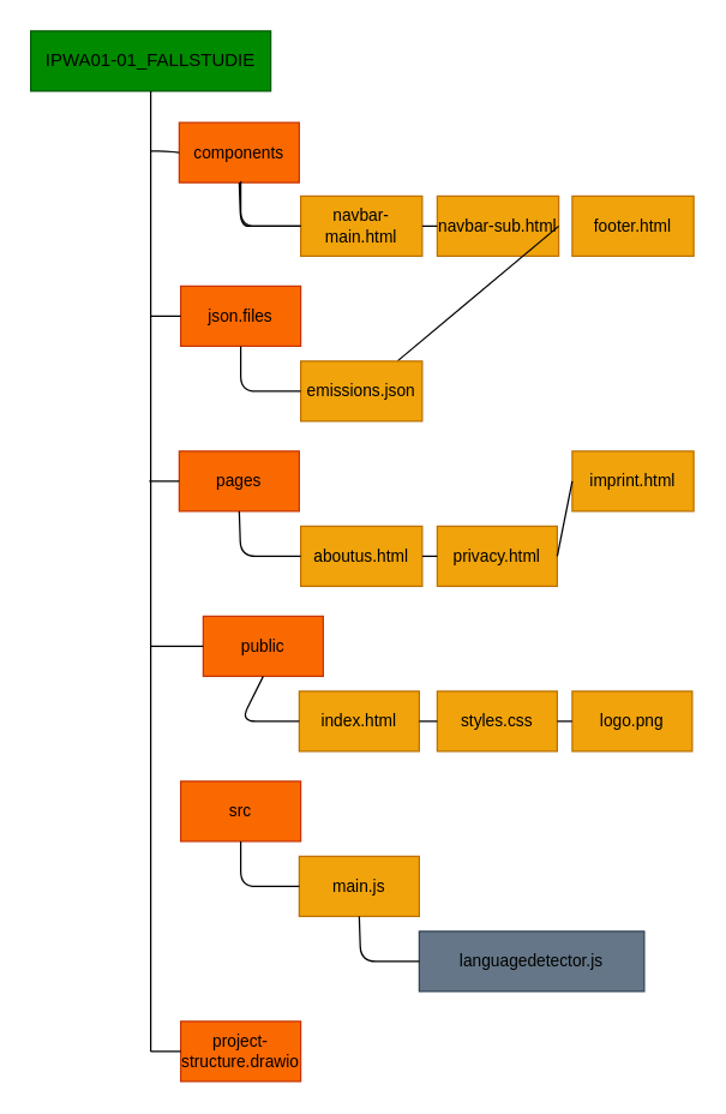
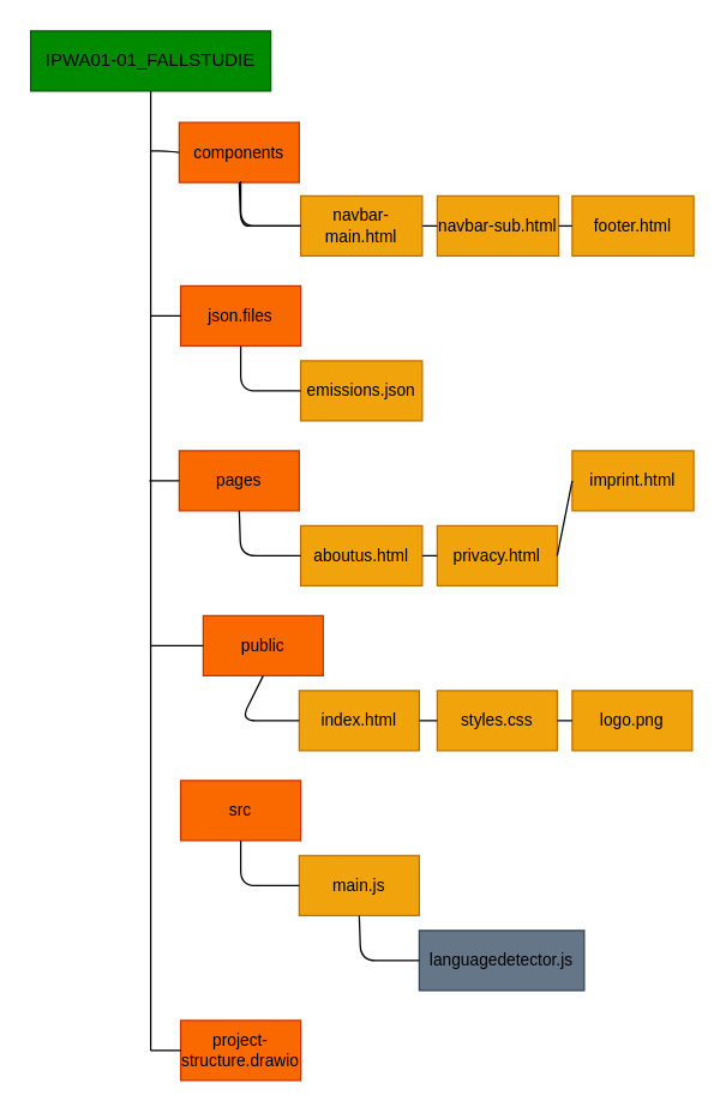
  <mxCell id="0" />
  <mxCell id="1" parent="0" />
  <mxCell id="2" value="&lt;font color=&quot;#000000&quot;&gt;IPWA01-01_FALLSTUDIE&lt;/font&gt;" style="rounded=0;whiteSpace=wrap;html=1;fillColor=#008a00;fontColor=#ffffff;strokeColor=#005700;" parent="1" vertex="1"><mxGeometry x="20" y="20" width="160" height="40" as="geometry" /></mxCell>
  <mxCell id="3" value="main.js" style="rounded=0;whiteSpace=wrap;html=1;fillColor=#f0a30a;fontColor=#000000;strokeColor=#BD7000;fontSize=11;" parent="1" vertex="1"><mxGeometry x="199" y="570" width="80" height="40" as="geometry" /></mxCell>
- <mxCell id="4" value="languagedetector.js" style="rounded=0;whiteSpace=wrap;html=1;fillColor=#647687;strokeColor=#314354;fontSize=11;fontColor=#000000;" parent="1" vertex="1"><mxGeometry x="279" y="620" width="150" height="40" as="geometry" /></mxCell>
+ <mxCell id="4" value="languagedetector.js" style="rounded=0;whiteSpace=wrap;html=1;fillColor=#647687;strokeColor=#314354;fontSize=11;fontColor=#000000;" parent="1" vertex="1"><mxGeometry x="279" y="620" width="110" height="40" as="geometry" /></mxCell>
  <mxCell id="5" value="" style="endArrow=none;html=1;entryX=0.5;entryY=1;entryDx=0;entryDy=0;strokeColor=#000000;" parent="1" target="2" edge="1"><mxGeometry width="50" height="50" relative="1" as="geometry"><mxPoint x="100" y="700" as="sourcePoint" /><mxPoint x="90" y="70" as="targetPoint" /><Array as="points"><mxPoint x="100" y="690" /><mxPoint x="100" y="700" /></Array></mxGeometry></mxCell>
  <mxCell id="6" value="src" style="rounded=0;whiteSpace=wrap;html=1;fillColor=#fa6800;fontColor=#000000;strokeColor=#C73500;fontSize=11;" parent="1" vertex="1"><mxGeometry x="120" y="520" width="80" height="40" as="geometry" /></mxCell>
  <mxCell id="7" value="components" style="rounded=0;whiteSpace=wrap;html=1;fillColor=#fa6800;fontColor=#000000;strokeColor=#C73500;fontSize=11;" parent="1" vertex="1"><mxGeometry x="119" y="81" width="80" height="40" as="geometry" /></mxCell>
  <mxCell id="8" value="navbar-main.html" style="rounded=0;whiteSpace=wrap;html=1;fillColor=#f0a30a;fontColor=#000000;strokeColor=#BD7000;fontSize=11;" parent="1" vertex="1"><mxGeometry x="200" y="130" width="81" height="40" as="geometry" /></mxCell>
  <mxCell id="9" value="navbar-sub.html" style="rounded=0;whiteSpace=wrap;html=1;fillColor=#f0a30a;fontColor=#000000;strokeColor=#BD7000;fontSize=11;" parent="1" vertex="1"><mxGeometry x="291" y="130" width="81" height="40" as="geometry" /></mxCell>
  <mxCell id="10" value="footer.html" style="rounded=0;whiteSpace=wrap;html=1;fillColor=#f0a30a;fontColor=#000000;strokeColor=#BD7000;fontSize=11;" parent="1" vertex="1"><mxGeometry x="381" y="130" width="81" height="40" as="geometry" /></mxCell>
  <mxCell id="11" value="" style="endArrow=none;html=1;fontColor=#000000;entryX=0;entryY=0.5;entryDx=0;entryDy=0;exitX=1;exitY=0.5;exitDx=0;exitDy=0;strokeColor=#000000;" parent="1" source="8" target="9" edge="1"><mxGeometry width="50" height="50" relative="1" as="geometry"><mxPoint x="140" y="200" as="sourcePoint" /><mxPoint x="70" y="170" as="targetPoint" /></mxGeometry></mxCell>
- <mxCell id="12" value="" style="endArrow=none;html=1;fontColor=#000000;exitX=1;exitY=0.5;exitDx=0;exitDy=0;strokeColor=#000000;" parent="1" source="9" target="29" edge="1"><mxGeometry width="50" height="50" relative="1" as="geometry"><mxPoint x="140" y="250" as="sourcePoint" /><mxPoint x="50" y="200" as="targetPoint" /></mxGeometry></mxCell>
+ <mxCell id="12" value="" style="endArrow=none;html=1;fontColor=#000000;entryX=0;entryY=0.5;entryDx=0;entryDy=0;exitX=1;exitY=0.5;exitDx=0;exitDy=0;strokeColor=#000000;" parent="1" source="9" target="10" edge="1"><mxGeometry width="50" height="50" relative="1" as="geometry"><mxPoint x="140" y="250" as="sourcePoint" /><mxPoint x="50" y="200" as="targetPoint" /></mxGeometry></mxCell>
  <mxCell id="13" value="index.html" style="rounded=0;whiteSpace=wrap;html=1;fillColor=#f0a30a;fontColor=#000000;strokeColor=#BD7000;strokeWidth=1;fontSize=11;" parent="1" vertex="1"><mxGeometry x="199" y="460" width="80" height="40" as="geometry" /></mxCell>
  <mxCell id="14" value="styles.css" style="rounded=0;whiteSpace=wrap;html=1;fillColor=#f0a30a;fontColor=#000000;strokeColor=#BD7000;fontSize=11;" parent="1" vertex="1"><mxGeometry x="291" y="460" width="80" height="40" as="geometry" /></mxCell>
  <mxCell id="15" value="logo.png" style="rounded=0;whiteSpace=wrap;html=1;fillColor=#f0a30a;fontColor=#000000;strokeColor=#BD7000;fontSize=11;" parent="1" vertex="1"><mxGeometry x="381" y="460" width="80" height="40" as="geometry" /></mxCell>
  <mxCell id="16" value="public" style="rounded=0;whiteSpace=wrap;html=1;fillColor=#fa6800;fontColor=#000000;strokeColor=#C73500;strokeWidth=1;fontSize=11;" parent="1" vertex="1"><mxGeometry x="135" y="410" width="80" height="40" as="geometry" /></mxCell>
  <mxCell id="17" value="" style="endArrow=none;html=1;fontSize=11;fontColor=#000000;entryX=0;entryY=0.5;entryDx=0;entryDy=0;" parent="1" target="16" edge="1"><mxGeometry width="50" height="50" relative="1" as="geometry"><mxPoint x="100" y="430" as="sourcePoint" /><mxPoint x="170" y="520" as="targetPoint" /></mxGeometry></mxCell>
  <mxCell id="18" value="" style="endArrow=none;html=1;fontSize=11;fontColor=#000000;entryX=0;entryY=0.5;entryDx=0;entryDy=0;exitX=1;exitY=0.5;exitDx=0;exitDy=0;strokeColor=#000000;" parent="1" source="13" target="14" edge="1"><mxGeometry width="50" height="50" relative="1" as="geometry"><mxPoint x="160" y="520" as="sourcePoint" /><mxPoint x="140" y="520" as="targetPoint" /></mxGeometry></mxCell>
  <mxCell id="19" value="" style="endArrow=none;html=1;fontSize=11;fontColor=#000000;entryX=0;entryY=0.5;entryDx=0;entryDy=0;exitX=1;exitY=0.5;exitDx=0;exitDy=0;strokeColor=#000000;" parent="1" source="14" target="15" edge="1"><mxGeometry width="50" height="50" relative="1" as="geometry"><mxPoint x="160" y="570" as="sourcePoint" /><mxPoint x="90" y="560" as="targetPoint" /></mxGeometry></mxCell>
  <mxCell id="20" value="imprint.html" style="rounded=0;whiteSpace=wrap;html=1;fillColor=#f0a30a;fontColor=#000000;strokeColor=#BD7000;fontSize=11;" parent="1" vertex="1"><mxGeometry x="381" y="300" width="81" height="40" as="geometry" /></mxCell>
  <mxCell id="21" value="privacy.html" style="rounded=0;whiteSpace=wrap;html=1;fillColor=#f0a30a;fontColor=#000000;strokeColor=#BD7000;fontSize=11;" parent="1" vertex="1"><mxGeometry x="291" y="350" width="80" height="40" as="geometry" /></mxCell>
  <mxCell id="22" value="aboutus.html" style="rounded=0;whiteSpace=wrap;html=1;fillColor=#f0a30a;fontColor=#000000;strokeColor=#BD7000;fontSize=11;" parent="1" vertex="1"><mxGeometry x="200" y="350" width="81" height="40" as="geometry" /></mxCell>
  <mxCell id="23" value="pages" style="rounded=0;whiteSpace=wrap;html=1;fillColor=#fa6800;fontColor=#000000;strokeColor=#C73500;strokeWidth=1;fontSize=11;" parent="1" vertex="1"><mxGeometry x="119" y="300" width="80" height="40" as="geometry" /></mxCell>
  <mxCell id="24" value="" style="endArrow=none;html=1;fontSize=11;exitX=0;exitY=0.5;exitDx=0;exitDy=0;strokeColor=#000000;" parent="1" source="23" edge="1"><mxGeometry width="50" height="50" relative="1" as="geometry"><mxPoint x="139" y="460" as="sourcePoint" /><mxPoint x="99" y="320" as="targetPoint" /></mxGeometry></mxCell>
  <mxCell id="25" value="" style="endArrow=none;html=1;fontSize=11;entryX=0;entryY=0.5;entryDx=0;entryDy=0;exitX=0.5;exitY=1;exitDx=0;exitDy=0;strokeColor=#000000;" parent="1" source="23" target="22" edge="1"><mxGeometry width="50" height="50" relative="1" as="geometry"><mxPoint x="160" y="370" as="sourcePoint" /><mxPoint x="218" y="358" as="targetPoint" /><Array as="points"><mxPoint x="160" y="370" /></Array></mxGeometry></mxCell>
  <mxCell id="26" value="" style="endArrow=none;html=1;fontSize=11;entryX=0;entryY=0.5;entryDx=0;entryDy=0;exitX=1;exitY=0.5;exitDx=0;exitDy=0;strokeColor=#000000;" parent="1" source="22" target="21" edge="1"><mxGeometry width="50" height="50" relative="1" as="geometry"><mxPoint x="160" y="409" as="sourcePoint" /><mxPoint x="149" y="460" as="targetPoint" /></mxGeometry></mxCell>
  <mxCell id="27" value="" style="endArrow=none;html=1;fontSize=11;entryX=0;entryY=0.5;entryDx=0;entryDy=0;exitX=1;exitY=0.5;exitDx=0;exitDy=0;strokeColor=#000000;" parent="1" source="21" target="20" edge="1"><mxGeometry width="50" height="50" relative="1" as="geometry"><mxPoint x="159" y="459" as="sourcePoint" /><mxPoint x="179" y="530" as="targetPoint" /></mxGeometry></mxCell>
  <mxCell id="28" value="json.files" style="rounded=0;whiteSpace=wrap;html=1;fillColor=#fa6800;fontColor=#000000;strokeColor=#C73500;fontSize=11;" parent="1" vertex="1"><mxGeometry x="120" y="190" width="80" height="40" as="geometry" /></mxCell>
  <mxCell id="29" value="emissions.json" style="rounded=0;whiteSpace=wrap;html=1;fillColor=#f0a30a;fontColor=#000000;strokeColor=#BD7000;fontSize=11;" parent="1" vertex="1"><mxGeometry x="200" y="240" width="81" height="40" as="geometry" /></mxCell>
  <mxCell id="30" value="" style="endArrow=none;html=1;exitX=0;exitY=0.5;exitDx=0;exitDy=0;strokeColor=#000000;" parent="1" source="28" edge="1"><mxGeometry width="50" height="50" relative="1" as="geometry"><mxPoint x="40" y="250" as="sourcePoint" /><mxPoint x="100" y="210" as="targetPoint" /></mxGeometry></mxCell>
  <mxCell id="31" value="project-structure.drawio" style="rounded=0;whiteSpace=wrap;html=1;fillColor=#fa6800;fontColor=#000000;strokeColor=#C73500;fontSize=11;labelBackgroundColor=none;labelBorderColor=none;gradientColor=none;shadow=0;" parent="1" vertex="1"><mxGeometry x="120" y="680" width="80" height="40" as="geometry" /></mxCell>
  <mxCell id="32" value="" style="endArrow=none;html=1;fontSize=11;fontColor=#000000;entryX=0;entryY=0.5;entryDx=0;entryDy=0;strokeColor=#000000;" parent="1" target="31" edge="1"><mxGeometry width="50" height="50" relative="1" as="geometry"><mxPoint x="100" y="700" as="sourcePoint" /><mxPoint x="150" y="640" as="targetPoint" /></mxGeometry></mxCell>
  <mxCell id="33" value="" style="endArrow=none;html=1;entryX=0.5;entryY=1;entryDx=0;entryDy=0;exitX=0;exitY=0.5;exitDx=0;exitDy=0;fontColor=#000000;" parent="1" source="8" target="7" edge="1"><mxGeometry width="50" height="50" relative="1" as="geometry"><mxPoint x="159" y="150" as="sourcePoint" /><mxPoint x="150" y="160" as="targetPoint" /><Array as="points"><mxPoint x="180" y="150" /><mxPoint x="160" y="150" /></Array></mxGeometry></mxCell>
  <mxCell id="34" value="" style="endArrow=none;html=1;entryX=0.5;entryY=1;entryDx=0;entryDy=0;exitX=0;exitY=0.5;exitDx=0;exitDy=0;strokeColor=#000000;" parent="1" source="29" target="28" edge="1"><mxGeometry width="50" height="50" relative="1" as="geometry"><mxPoint x="160" y="260" as="sourcePoint" /><mxPoint x="190" y="240" as="targetPoint" /><Array as="points"><mxPoint x="160" y="260" /></Array></mxGeometry></mxCell>
  <mxCell id="35" value="" style="endArrow=none;html=1;entryX=0.5;entryY=1;entryDx=0;entryDy=0;exitX=0;exitY=0.5;exitDx=0;exitDy=0;strokeColor=#000000;" parent="1" source="4" target="3" edge="1"><mxGeometry width="50" height="50" relative="1" as="geometry"><mxPoint x="210" y="700" as="sourcePoint" /><mxPoint x="260" y="650" as="targetPoint" /><Array as="points"><mxPoint x="240" y="640" /></Array></mxGeometry></mxCell>
  <mxCell id="36" value="" style="endArrow=none;html=1;entryX=0.5;entryY=1;entryDx=0;entryDy=0;exitX=0;exitY=0.5;exitDx=0;exitDy=0;strokeColor=#000000;" parent="1" source="13" target="16" edge="1"><mxGeometry width="50" height="50" relative="1" as="geometry"><mxPoint x="110" y="520" as="sourcePoint" /><mxPoint x="160" y="470" as="targetPoint" /><Array as="points"><mxPoint x="160" y="480" /></Array></mxGeometry></mxCell>
  <mxCell id="37" value="" style="endArrow=none;html=1;entryX=0.5;entryY=1;entryDx=0;entryDy=0;exitX=0;exitY=0.5;exitDx=0;exitDy=0;strokeColor=#000000;" parent="1" source="3" target="6" edge="1"><mxGeometry width="50" height="50" relative="1" as="geometry"><mxPoint x="120" y="660" as="sourcePoint" /><mxPoint x="170" y="610" as="targetPoint" /><Array as="points"><mxPoint x="160" y="590" /></Array></mxGeometry></mxCell>
  <mxCell id="38" value="" style="endArrow=none;html=1;strokeColor=#000000;entryX=0;entryY=0.5;entryDx=0;entryDy=0;" parent="1" target="7" edge="1"><mxGeometry width="50" height="50" relative="1" as="geometry"><mxPoint x="100" y="100" as="sourcePoint" /><mxPoint x="170" y="150" as="targetPoint" /><Array as="points"><mxPoint x="110" y="100" /></Array></mxGeometry></mxCell>
  <mxCell id="39" value="" style="endArrow=none;html=1;fontColor=#000000;strokeWidth=1;fillColor=#dae8fc;strokeColor=#000000;exitX=0;exitY=0.5;exitDx=0;exitDy=0;" edge="1" parent="1" source="8"><mxGeometry width="50" height="50" relative="1" as="geometry"><mxPoint x="360" y="260" as="sourcePoint" /><mxPoint x="160" y="120" as="targetPoint" /><Array as="points"><mxPoint x="160" y="150" /></Array></mxGeometry></mxCell>
